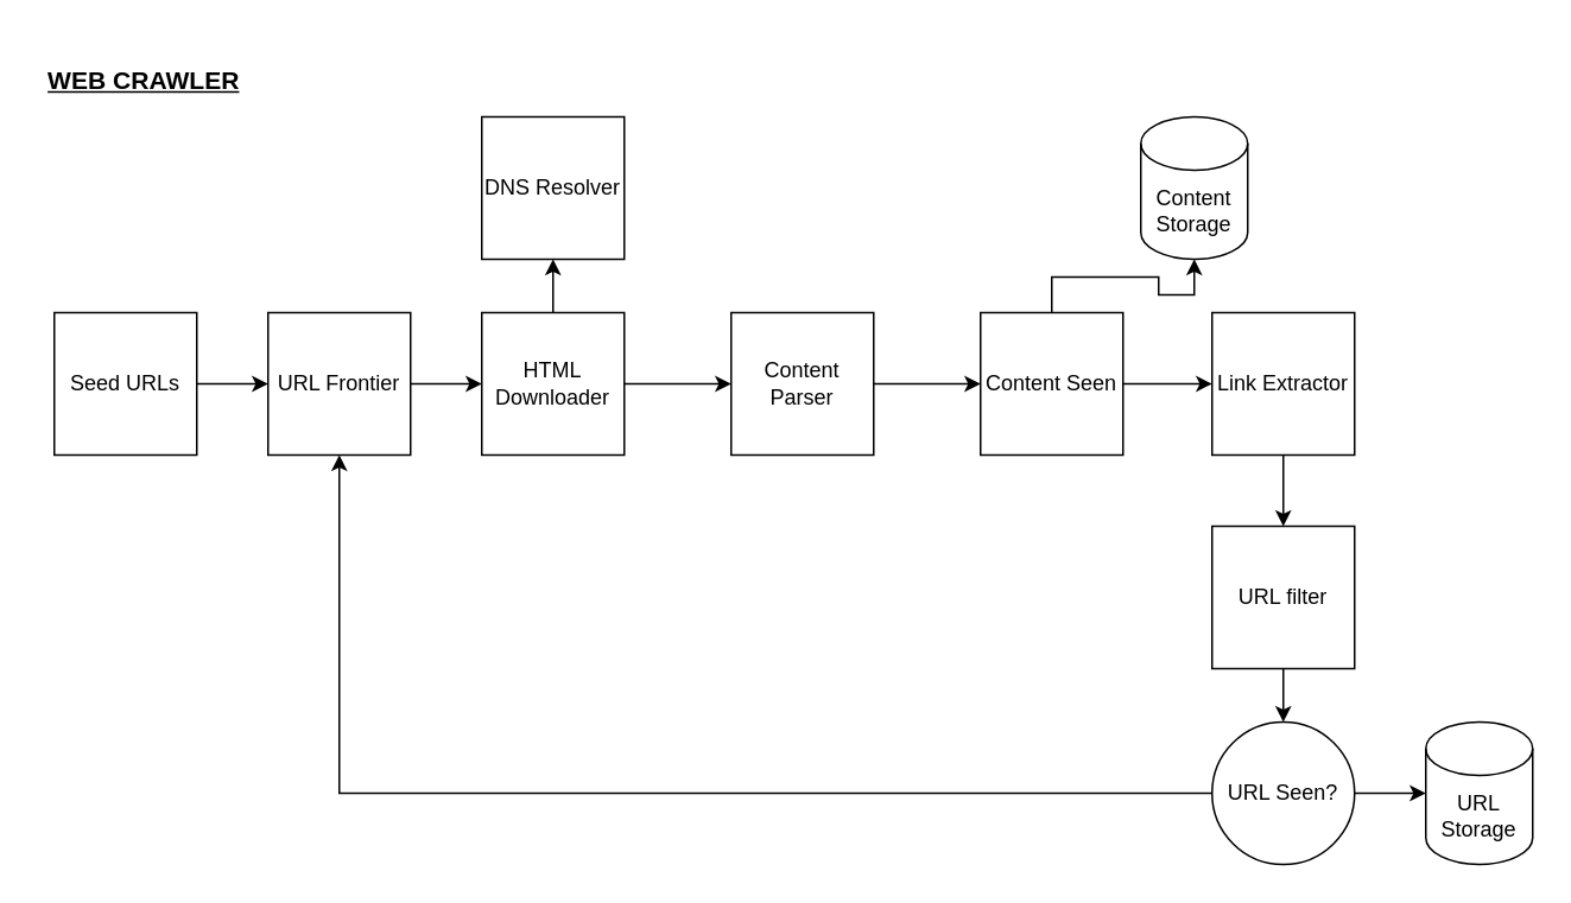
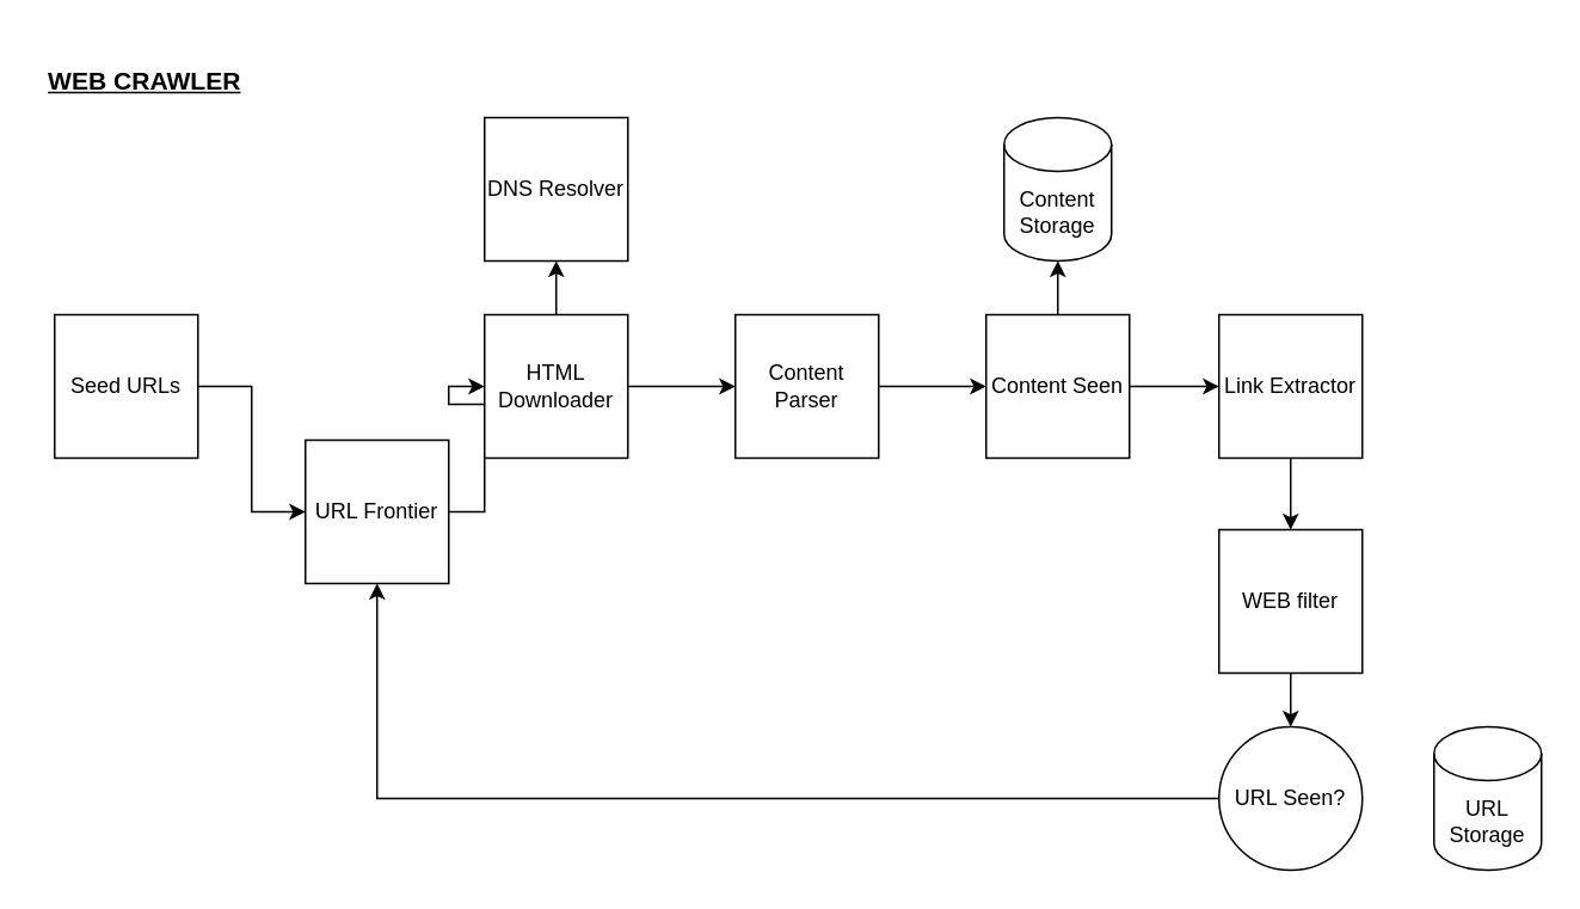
  <mxCell id="0" />
  <mxCell id="1" parent="0" />
  <mxCell id="2" value="&lt;h3&gt;&lt;u&gt;WEB CRAWLER&lt;/u&gt;&lt;/h3&gt;" style="text;html=1;align=center;verticalAlign=middle;resizable=0;points=[];autosize=1;strokeColor=none;fillColor=none;" vertex="1" parent="1"><mxGeometry x="20" y="20" width="120" height="50" as="geometry" /></mxCell>
  <mxCell id="3" style="edgeStyle=orthogonalEdgeStyle;rounded=0;orthogonalLoop=1;jettySize=auto;html=1;exitX=1;exitY=0.5;exitDx=0;exitDy=0;entryX=0;entryY=0.5;entryDx=0;entryDy=0;" edge="1" parent="1" source="4" target="6"><mxGeometry relative="1" as="geometry" /></mxCell>
  <mxCell id="4" value="Seed URLs" style="whiteSpace=wrap;html=1;aspect=fixed;" vertex="1" parent="1"><mxGeometry y="175" width="80" height="80" as="geometry" x="30" /></mxCell>
  <mxCell id="5" style="edgeStyle=orthogonalEdgeStyle;rounded=0;orthogonalLoop=1;jettySize=auto;html=1;exitX=1;exitY=0.5;exitDx=0;exitDy=0;entryX=0;entryY=0.5;entryDx=0;entryDy=0;" edge="1" parent="1" source="6" target="9"><mxGeometry relative="1" as="geometry" /></mxCell>
- <mxCell id="6" value="URL Frontier" style="whiteSpace=wrap;html=1;aspect=fixed;" vertex="1" parent="1"><mxGeometry x="150" y="175" width="80" height="80" as="geometry" /></mxCell>
+ <mxCell id="6" value="URL Frontier" style="whiteSpace=wrap;html=1;aspect=fixed;" vertex="1" parent="1"><mxGeometry x="170" y="245" width="80" height="80" as="geometry" /></mxCell>
  <mxCell id="7" style="edgeStyle=orthogonalEdgeStyle;rounded=0;orthogonalLoop=1;jettySize=auto;html=1;entryX=0.5;entryY=1;entryDx=0;entryDy=0;" edge="1" parent="1" source="9" target="10"><mxGeometry relative="1" as="geometry" /></mxCell>
  <mxCell id="8" style="edgeStyle=orthogonalEdgeStyle;rounded=0;orthogonalLoop=1;jettySize=auto;html=1;exitX=1;exitY=0.5;exitDx=0;exitDy=0;entryX=0;entryY=0.5;entryDx=0;entryDy=0;" edge="1" parent="1" source="9" target="12"><mxGeometry relative="1" as="geometry" /></mxCell>
  <mxCell id="9" value="HTML Downloader" style="whiteSpace=wrap;html=1;aspect=fixed;" vertex="1" parent="1"><mxGeometry x="270" y="175" width="80" height="80" as="geometry" /></mxCell>
  <mxCell id="10" value="DNS Resolver" style="whiteSpace=wrap;html=1;aspect=fixed;" vertex="1" parent="1"><mxGeometry x="270" y="65" width="80" height="80" as="geometry" /></mxCell>
  <mxCell id="11" style="edgeStyle=orthogonalEdgeStyle;rounded=0;orthogonalLoop=1;jettySize=auto;html=1;exitX=1;exitY=0.5;exitDx=0;exitDy=0;entryX=0;entryY=0.5;entryDx=0;entryDy=0;" edge="1" parent="1" source="12" target="15"><mxGeometry relative="1" as="geometry" /></mxCell>
  <mxCell id="12" value="Content Parser" style="whiteSpace=wrap;html=1;aspect=fixed;" vertex="1" parent="1"><mxGeometry x="410" y="175" width="80" height="80" as="geometry" /></mxCell>
  <mxCell id="13" style="edgeStyle=orthogonalEdgeStyle;rounded=0;orthogonalLoop=1;jettySize=auto;html=1;exitX=0.5;exitY=0;exitDx=0;exitDy=0;entryX=0.5;entryY=1;entryDx=0;entryDy=0;entryPerimeter=0;" edge="1" parent="1" source="15" target="16"><mxGeometry relative="1" as="geometry" /></mxCell>
  <mxCell id="14" style="edgeStyle=orthogonalEdgeStyle;rounded=0;orthogonalLoop=1;jettySize=auto;html=1;exitX=1;exitY=0.5;exitDx=0;exitDy=0;entryX=0;entryY=0.5;entryDx=0;entryDy=0;" edge="1" parent="1" source="15" target="18"><mxGeometry relative="1" as="geometry" /></mxCell>
  <mxCell id="15" value="Content Seen" style="whiteSpace=wrap;html=1;aspect=fixed;" vertex="1" parent="1"><mxGeometry x="550" y="175" width="80" height="80" as="geometry" /></mxCell>
- <mxCell id="16" value="Content Storage" style="shape=cylinder3;whiteSpace=wrap;html=1;boundedLbl=1;backgroundOutline=1;size=15;" vertex="1" parent="1"><mxGeometry x="640" y="65" width="60" height="80" as="geometry" /></mxCell>
+ <mxCell id="16" value="Content Storage" style="shape=cylinder3;whiteSpace=wrap;html=1;boundedLbl=1;backgroundOutline=1;size=15;" vertex="1" parent="1"><mxGeometry x="560" y="65" width="60" height="80" as="geometry" /></mxCell>
  <mxCell id="17" style="edgeStyle=orthogonalEdgeStyle;rounded=0;orthogonalLoop=1;jettySize=auto;html=1;exitX=0.5;exitY=1;exitDx=0;exitDy=0;entryX=0.5;entryY=0;entryDx=0;entryDy=0;" edge="1" parent="1" source="18" target="20"><mxGeometry relative="1" as="geometry" /></mxCell>
  <mxCell id="18" value="Link Extractor" style="whiteSpace=wrap;html=1;aspect=fixed;" vertex="1" parent="1"><mxGeometry x="680" y="175" width="80" height="80" as="geometry" /></mxCell>
  <mxCell id="19" style="edgeStyle=orthogonalEdgeStyle;rounded=0;orthogonalLoop=1;jettySize=auto;html=1;exitX=0.5;exitY=1;exitDx=0;exitDy=0;entryX=0.5;entryY=0;entryDx=0;entryDy=0;" edge="1" parent="1" source="20" target="24"><mxGeometry relative="1" as="geometry" /></mxCell>
- <mxCell id="20" value="URL filter" style="whiteSpace=wrap;html=1;aspect=fixed;" vertex="1" parent="1"><mxGeometry x="680" y="295" width="80" height="80" as="geometry" /></mxCell>
+ <mxCell id="20" value="WEB filter" style="whiteSpace=wrap;html=1;aspect=fixed;" vertex="1" parent="1"><mxGeometry x="680" y="295" width="80" height="80" as="geometry" /></mxCell>
  <mxCell id="21" value="URL Storage" style="shape=cylinder3;whiteSpace=wrap;html=1;boundedLbl=1;backgroundOutline=1;size=15;" vertex="1" parent="1"><mxGeometry x="800" y="405" width="60" height="80" as="geometry" /></mxCell>
  <mxCell id="22" style="edgeStyle=orthogonalEdgeStyle;rounded=0;orthogonalLoop=1;jettySize=auto;html=1;exitX=0;exitY=0.5;exitDx=0;exitDy=0;entryX=0.5;entryY=1;entryDx=0;entryDy=0;" edge="1" parent="1" source="24" target="6"><mxGeometry relative="1" as="geometry" /></mxCell>
- <mxCell id="23" style="edgeStyle=orthogonalEdgeStyle;rounded=0;orthogonalLoop=1;jettySize=auto;html=1;exitX=1;exitY=0.5;exitDx=0;exitDy=0;entryX=0;entryY=0.5;entryDx=0;entryDy=0;entryPerimeter=0;" edge="1" parent="1" source="24" target="21"><mxGeometry relative="1" as="geometry" /></mxCell>
  <mxCell id="24" value="URL Seen?" style="ellipse;whiteSpace=wrap;html=1;aspect=fixed;" vertex="1" parent="1"><mxGeometry x="680" y="405" width="80" height="80" as="geometry" /></mxCell>
